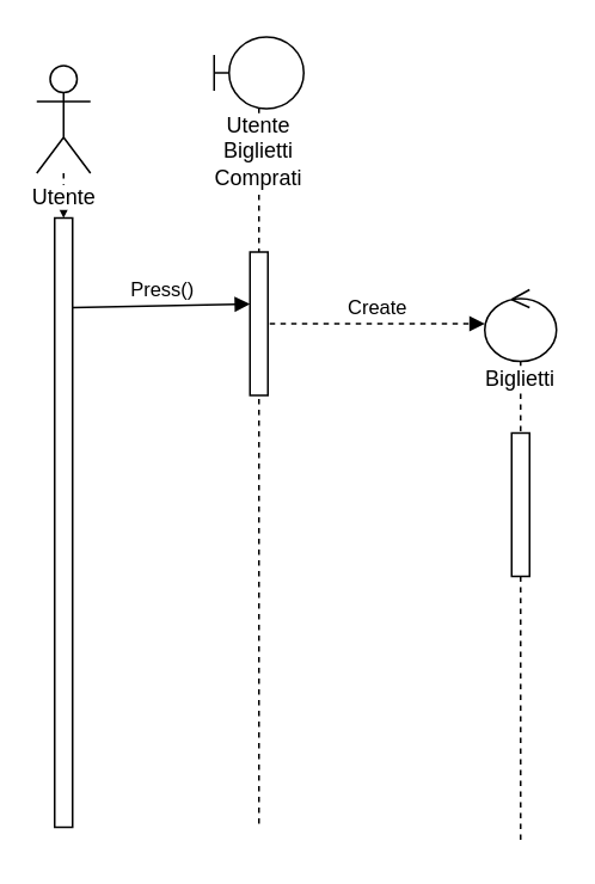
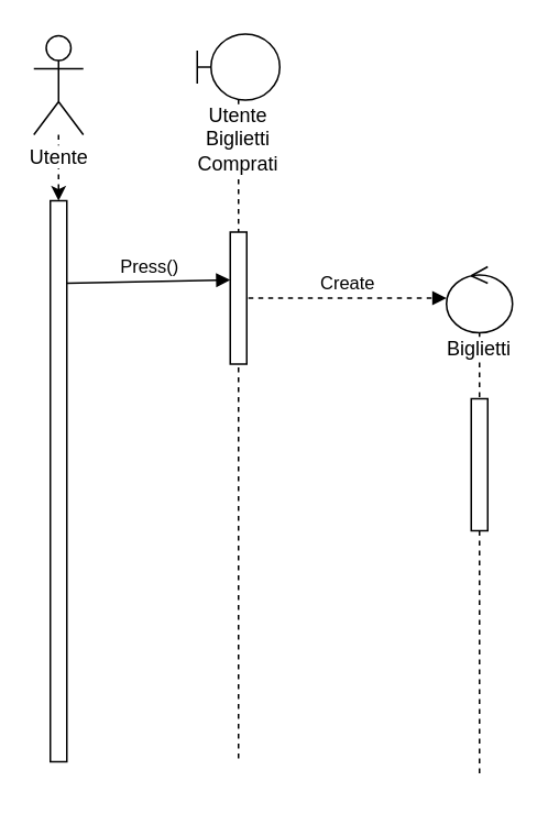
  <mxCell id="0" />
  <mxCell id="1" parent="0" />
  <mxCell id="2" style="edgeStyle=orthogonalEdgeStyle;rounded=0;orthogonalLoop=1;jettySize=auto;html=1;dashed=1;" parent="1" source="3" target="4" edge="1"><mxGeometry relative="1" as="geometry" /></mxCell>
- <mxCell id="3" value="Utente" style="shape=umlActor;verticalLabelPosition=bottom;labelBackgroundColor=#ffffff;verticalAlign=top;html=1;outlineConnect=0;" parent="1" vertex="1"><mxGeometry x="20" y="36" width="30" height="60" as="geometry" /></mxCell>
+ <mxCell id="3" value="Utente" style="shape=umlActor;verticalLabelPosition=bottom;labelBackgroundColor=#ffffff;verticalAlign=top;html=1;outlineConnect=0;" parent="1" vertex="1"><mxGeometry x="20" y="21" width="30" height="60" as="geometry" /></mxCell>
  <mxCell id="4" value="" style="html=1;points=[];perimeter=orthogonalPerimeter;" parent="1" vertex="1"><mxGeometry x="30" y="121" width="10" height="340" as="geometry" /></mxCell>
  <mxCell id="5" value="Utente Biglietti Comprati" style="shape=umlLifeline;participant=umlBoundary;perimeter=lifelinePerimeter;whiteSpace=wrap;html=1;container=1;collapsible=0;recursiveResize=0;verticalAlign=top;spacingTop=36;labelBackgroundColor=#ffffff;outlineConnect=0;size=40;" parent="1" vertex="1"><mxGeometry x="119" y="20" width="50" height="441" as="geometry" /></mxCell>
  <mxCell id="6" value="" style="html=1;points=[];perimeter=orthogonalPerimeter;" parent="5" vertex="1"><mxGeometry x="20" y="120" width="10" height="80" as="geometry" /></mxCell>
  <mxCell id="7" value="Create" style="html=1;verticalAlign=bottom;endArrow=block;dashed=1;" parent="5" edge="1"><mxGeometry width="80" relative="1" as="geometry"><mxPoint x="31" y="160" as="sourcePoint" /><mxPoint x="151" y="160" as="targetPoint" /></mxGeometry></mxCell>
  <mxCell id="8" value="Press()" style="html=1;verticalAlign=bottom;endArrow=block;entryX=0;entryY=0.363;entryDx=0;entryDy=0;entryPerimeter=0;" parent="1" target="6" edge="1"><mxGeometry width="80" relative="1" as="geometry"><mxPoint x="40" y="171" as="sourcePoint" /><mxPoint x="136" y="167" as="targetPoint" /></mxGeometry></mxCell>
  <mxCell id="9" value="Biglietti" style="shape=umlLifeline;participant=umlControl;perimeter=lifelinePerimeter;whiteSpace=wrap;html=1;container=1;collapsible=0;recursiveResize=0;verticalAlign=top;spacingTop=36;labelBackgroundColor=#ffffff;outlineConnect=0;" parent="1" vertex="1"><mxGeometry x="270" y="161" width="40" height="310" as="geometry" /></mxCell>
  <mxCell id="10" value="" style="html=1;points=[];perimeter=orthogonalPerimeter;" parent="9" vertex="1"><mxGeometry x="15" y="80" width="10" height="80" as="geometry" /></mxCell>
